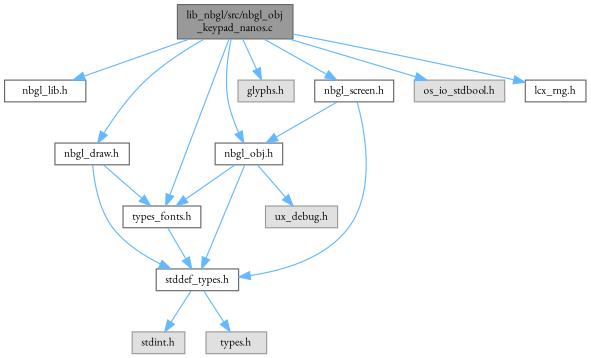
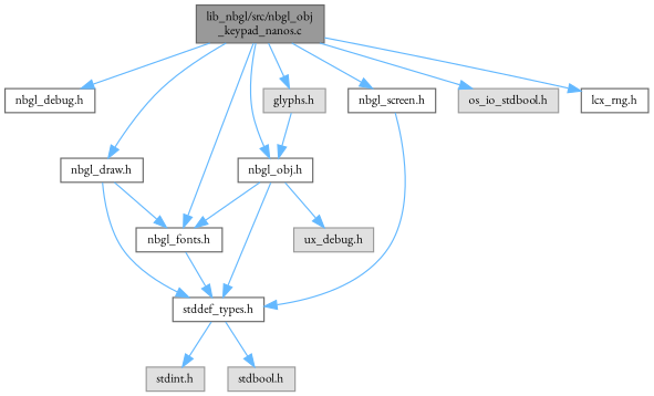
  digraph {
    fontname="EB Garamond"
    node [color=grey40 fillcolor=white fontname="EB Garamond" fontsize=10 shape=box style=filled]
    edge [color=steelblue1 fontname="EB Garamond" fontsize=10 labelfontname=Helvetica labelfontsize=10 style=solid]
    n1 [color=gray40 fillcolor=grey60 fontcolor=black height=0.2 label="lib_nbgl/src/nbgl_obj\l_keypad_nanos.c" width=0.4]
-   n2 [height=0.2 label="nbgl_lib.h" width=0.4]
+   n2 [height=0.2 label="nbgl_debug.h" width=0.4]
    n3 [height=0.2 label="nbgl_draw.h" width=0.4]
-   n4 [height=0.2 label="types_fonts.h" width=0.4]
+   n4 [height=0.2 label="nbgl_fonts.h" width=0.4]
    n5 [height=0.2 label="nbgl_obj.h" width=0.4]
    n6 [height=0.2 label="nbgl_screen.h" width=0.4]
    n7 [color=grey60 fillcolor="#E0E0E0" height=0.2 label="glyphs.h" width=0.4]
    n8 [color=grey60 fillcolor="#E0E0E0" height=0.2 label="os_io_stdbool.h" width=0.4]
    n9 [height=0.2 label="lcx_rng.h" width=0.4]
    n10 [height=0.2 label="stddef_types.h" width=0.4]
    n11 [color=grey60 fillcolor="#E0E0E0" height=0.2 label="ux_debug.h" width=0.4]
    n12 [color=grey60 fillcolor="#E0E0E0" height=0.2 label="stdint.h" width=0.4]
-   n13 [color=grey60 fillcolor="#E0E0E0" height=0.2 label="types.h" width=0.4]
+   n13 [color=grey60 fillcolor="#E0E0E0" height=0.2 label="stdbool.h" width=0.4]
    n1 -> n2
    n1 -> n3
    n1 -> n4
    n1 -> n5
    n1 -> n6
    n1 -> n7
    n1 -> n8
    n1 -> n9
    n3 -> n4
    n3 -> n10
    n4 -> n10
    n5 -> n4
    n5 -> n10
    n5 -> n11
-   n6 -> n5
+   n7 -> n5
    n6 -> n10
    n10 -> n12
    n10 -> n13
  }
